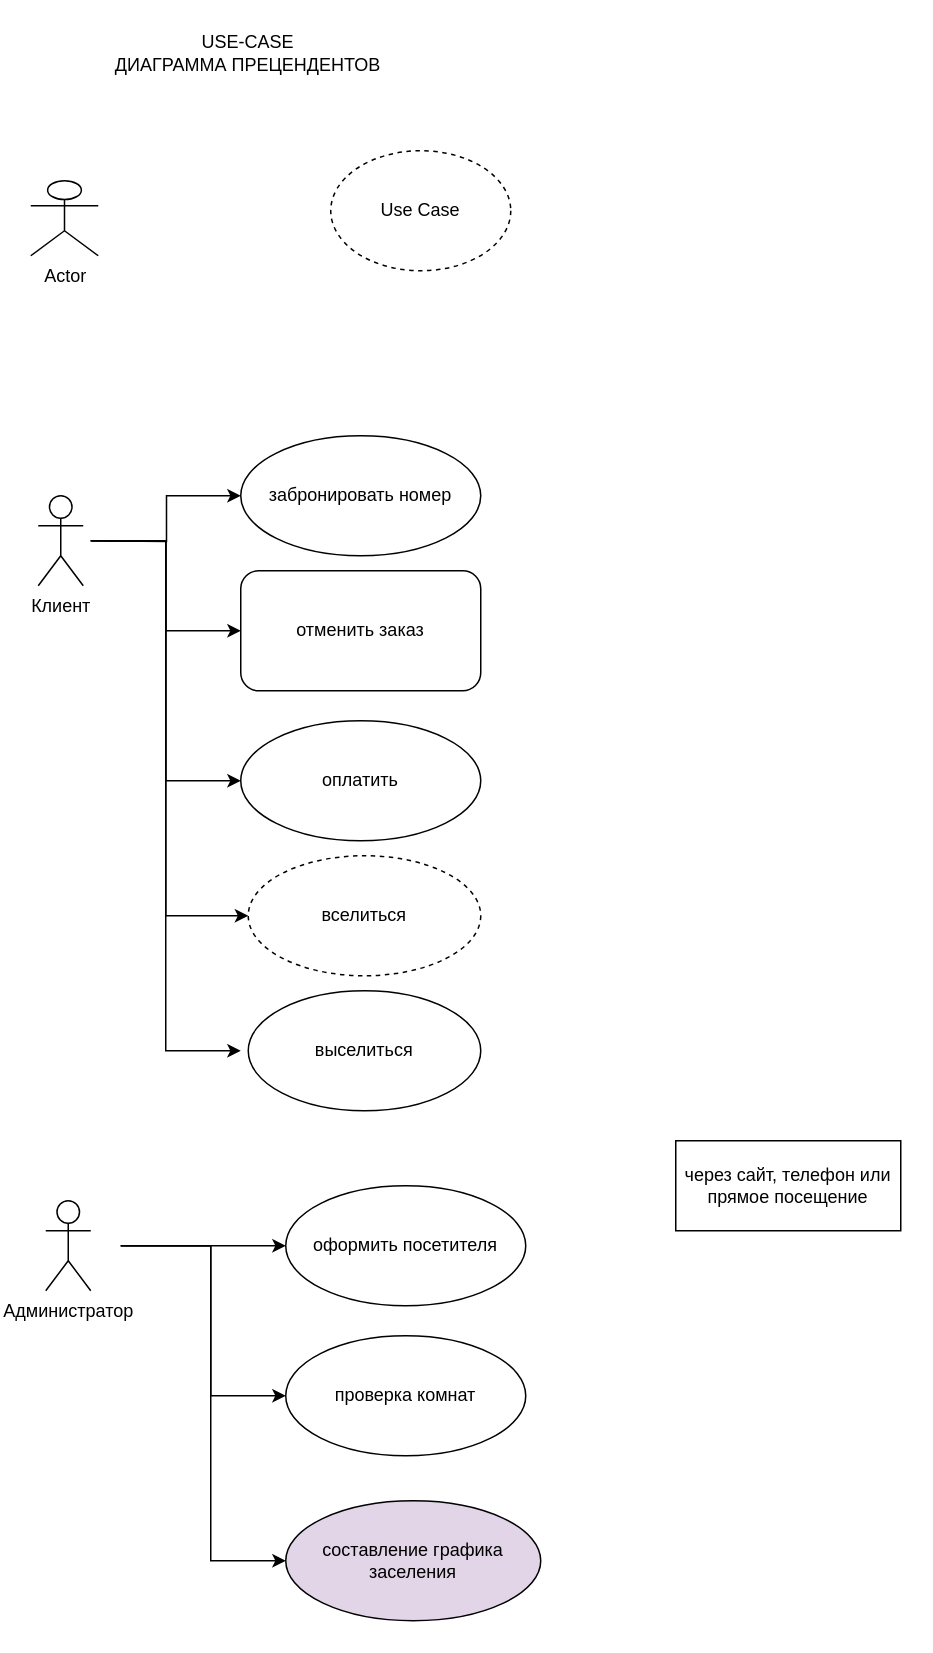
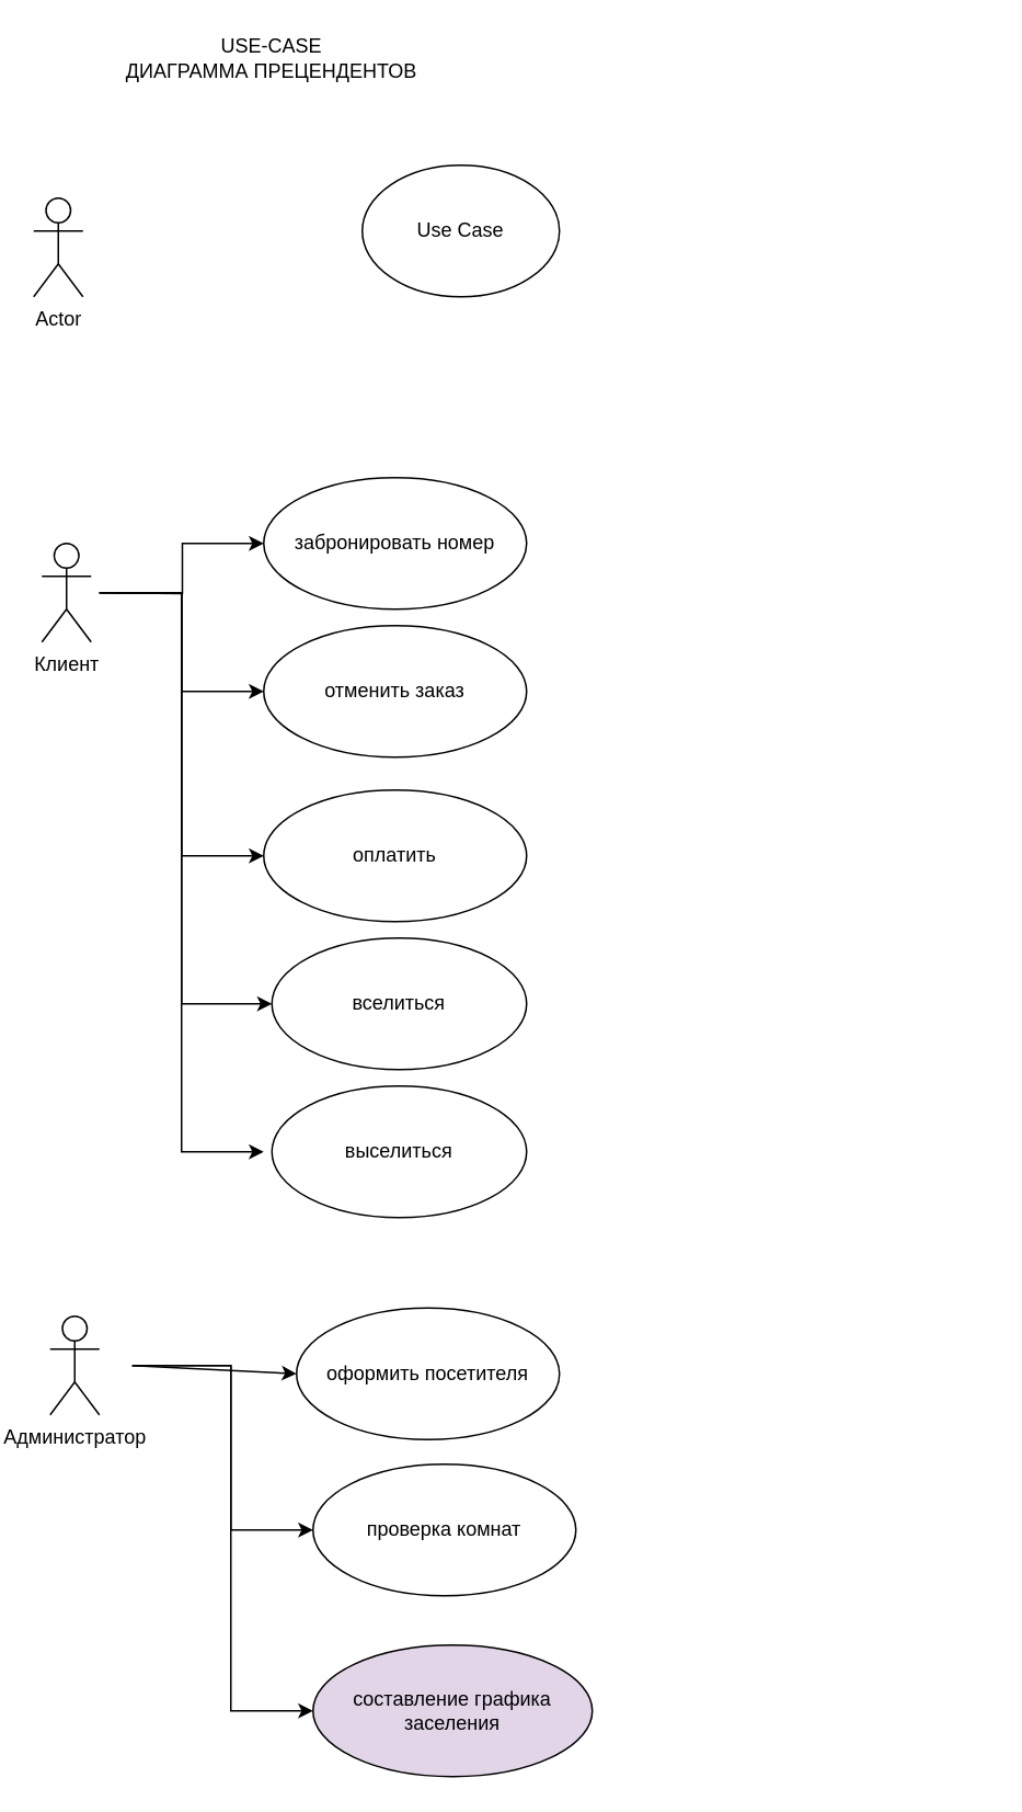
  <mxCell id="0" />
  <mxCell id="1" parent="0" />
  <mxCell id="2" value="USE-CASE&lt;br&gt;ДИАГРАММА ПРЕЦЕНДЕНТОВ" style="text;html=1;strokeColor=none;fillColor=none;align=center;verticalAlign=middle;whiteSpace=wrap;rounded=0;" vertex="1" parent="1"><mxGeometry x="60" y="20" width="210" height="30" as="geometry" /></mxCell>
- <mxCell id="3" value="Use Case" style="ellipse;whiteSpace=wrap;html=1;dashed=1;" vertex="1" parent="1"><mxGeometry x="220" y="100" width="120" height="80" as="geometry" /></mxCell>
- <mxCell id="4" value="Actor" style="shape=umlActor;verticalLabelPosition=bottom;verticalAlign=top;html=1;outlineConnect=0;" vertex="1" parent="1"><mxGeometry x="20" y="120" width="45" height="50" as="geometry" /></mxCell>
+ <mxCell id="3" value="Use Case" style="ellipse;whiteSpace=wrap;html=1;" vertex="1" parent="1"><mxGeometry x="220" y="100" width="120" height="80" as="geometry" /></mxCell>
+ <mxCell id="4" value="Actor" style="shape=umlActor;verticalLabelPosition=bottom;verticalAlign=top;html=1;outlineConnect=0;" vertex="1" parent="1"><mxGeometry x="20" y="120" width="30" height="60" as="geometry" /></mxCell>
  <mxCell id="5" value="" style="edgeStyle=orthogonalEdgeStyle;rounded=0;orthogonalLoop=1;jettySize=auto;html=1;entryX=0;entryY=0.5;entryDx=0;entryDy=0;" edge="1" parent="1" target="7"><mxGeometry relative="1" as="geometry"><mxPoint x="60" y="360" as="sourcePoint" /><mxPoint x="150" y="330" as="targetPoint" /></mxGeometry></mxCell>
  <mxCell id="6" value="Клиент" style="shape=umlActor;verticalLabelPosition=bottom;verticalAlign=top;html=1;outlineConnect=0;" vertex="1" parent="1"><mxGeometry x="25" y="330" width="30" height="60" as="geometry" /></mxCell>
  <mxCell id="7" value="забронировать номер" style="ellipse;whiteSpace=wrap;html=1;" vertex="1" parent="1"><mxGeometry x="160" y="290" width="160" height="80" as="geometry" /></mxCell>
- <mxCell id="8" value="отменить заказ" style="whiteSpace=wrap;html=1;rounded=1;" vertex="1" parent="1"><mxGeometry x="160" y="380" width="160" height="80" as="geometry" /></mxCell>
+ <mxCell id="8" value="отменить заказ" style="ellipse;whiteSpace=wrap;html=1;" vertex="1" parent="1"><mxGeometry x="160" y="380" width="160" height="80" as="geometry" /></mxCell>
  <mxCell id="9" value="оплатить" style="ellipse;whiteSpace=wrap;html=1;" vertex="1" parent="1"><mxGeometry x="160" y="480" width="160" height="80" as="geometry" /></mxCell>
- <mxCell id="10" value="вселиться" style="ellipse;whiteSpace=wrap;html=1;dashed=1;" vertex="1" parent="1"><mxGeometry x="165" y="570" width="155" height="80" as="geometry" /></mxCell>
+ <mxCell id="10" value="вселиться" style="ellipse;whiteSpace=wrap;html=1;" vertex="1" parent="1"><mxGeometry x="165" y="570" width="155" height="80" as="geometry" /></mxCell>
  <mxCell id="11" value="выселиться" style="ellipse;whiteSpace=wrap;html=1;" vertex="1" parent="1"><mxGeometry x="165" y="660" width="155" height="80" as="geometry" /></mxCell>
  <mxCell id="12" value="" style="edgeStyle=orthogonalEdgeStyle;rounded=0;orthogonalLoop=1;jettySize=auto;html=1;entryX=0;entryY=0.5;entryDx=0;entryDy=0;" edge="1" parent="1" target="8"><mxGeometry relative="1" as="geometry"><mxPoint x="70" y="360" as="sourcePoint" /><mxPoint x="230" y="330" as="targetPoint" /><Array as="points"><mxPoint x="110" y="360" /><mxPoint x="110" y="420" /></Array></mxGeometry></mxCell>
  <mxCell id="13" value="" style="endArrow=classic;html=1;rounded=0;entryX=0;entryY=0.5;entryDx=0;entryDy=0;" edge="1" parent="1" target="9"><mxGeometry width="50" height="50" relative="1" as="geometry"><mxPoint x="60" y="360" as="sourcePoint" /><mxPoint x="370" y="400" as="targetPoint" /><Array as="points"><mxPoint x="110" y="360" /><mxPoint x="110" y="520" /></Array></mxGeometry></mxCell>
  <mxCell id="14" value="" style="endArrow=classic;html=1;rounded=0;entryX=0;entryY=0.5;entryDx=0;entryDy=0;" edge="1" parent="1" target="10"><mxGeometry width="50" height="50" relative="1" as="geometry"><mxPoint x="60" y="360" as="sourcePoint" /><mxPoint x="370" y="400" as="targetPoint" /><Array as="points"><mxPoint x="90" y="360" /><mxPoint x="110" y="360" /><mxPoint x="110" y="610" /></Array></mxGeometry></mxCell>
  <mxCell id="15" value="" style="endArrow=classic;html=1;rounded=0;" edge="1" parent="1"><mxGeometry width="50" height="50" relative="1" as="geometry"><mxPoint x="60" y="360" as="sourcePoint" /><mxPoint x="160" y="700" as="targetPoint" /><Array as="points"><mxPoint x="110" y="360" /><mxPoint x="110" y="700" /></Array></mxGeometry></mxCell>
  <mxCell id="16" value="Администратор" style="shape=umlActor;verticalLabelPosition=bottom;verticalAlign=top;html=1;outlineConnect=0;" vertex="1" parent="1"><mxGeometry x="30" y="800" width="30" height="60" as="geometry" /></mxCell>
- <mxCell id="17" value="оформить посетителя" style="ellipse;whiteSpace=wrap;html=1;" vertex="1" parent="1"><mxGeometry x="190" y="790" width="160" height="80" as="geometry" /></mxCell>
- <mxCell id="18" value="через сайт, телефон или прямое посещение" style="whiteSpace=wrap;html=1;" vertex="1" parent="1"><mxGeometry x="450" y="760" width="150" height="60" as="geometry" /></mxCell>
+ <mxCell id="17" value="оформить посетителя" style="ellipse;whiteSpace=wrap;html=1;" vertex="1" parent="1"><mxGeometry x="180" y="795" width="160" height="80" as="geometry" /></mxCell>
  <mxCell id="19" value="проверка комнат" style="ellipse;whiteSpace=wrap;html=1;" vertex="1" parent="1"><mxGeometry x="190" y="890" width="160" height="80" as="geometry" /></mxCell>
  <mxCell id="20" value="составление графика заселения" style="ellipse;whiteSpace=wrap;html=1;fillColor=#e1d5e7;" vertex="1" parent="1"><mxGeometry x="190" y="1000" width="170" height="80" as="geometry" /></mxCell>
  <mxCell id="21" value="" style="endArrow=classic;html=1;rounded=0;entryX=0;entryY=0.5;entryDx=0;entryDy=0;" edge="1" parent="1" target="17"><mxGeometry width="50" height="50" relative="1" as="geometry"><mxPoint x="80" y="830" as="sourcePoint" /><mxPoint x="370" y="870" as="targetPoint" /></mxGeometry></mxCell>
  <mxCell id="22" value="" style="endArrow=classic;html=1;rounded=0;entryX=0;entryY=0.5;entryDx=0;entryDy=0;" edge="1" parent="1" target="19"><mxGeometry width="50" height="50" relative="1" as="geometry"><mxPoint x="80" y="830" as="sourcePoint" /><mxPoint x="370" y="870" as="targetPoint" /><Array as="points"><mxPoint x="140" y="830" /><mxPoint x="140" y="930" /></Array></mxGeometry></mxCell>
  <mxCell id="23" value="" style="endArrow=classic;html=1;rounded=0;entryX=0;entryY=0.5;entryDx=0;entryDy=0;" edge="1" parent="1" target="20"><mxGeometry width="50" height="50" relative="1" as="geometry"><mxPoint x="80" y="830" as="sourcePoint" /><mxPoint x="370" y="870" as="targetPoint" /><Array as="points"><mxPoint x="140" y="830" /><mxPoint x="140" y="1040" /></Array></mxGeometry></mxCell>
